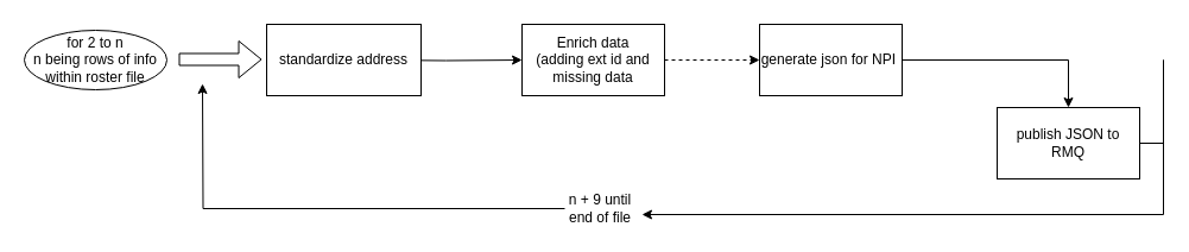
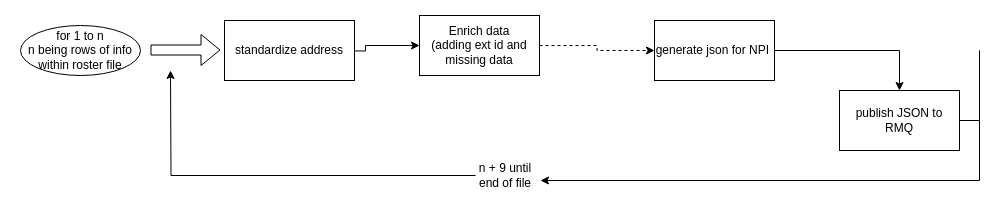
  <mxCell id="0" />
  <mxCell id="1" parent="0" />
  <mxCell id="2" value="" style="edgeStyle=orthogonalEdgeStyle;rounded=0;orthogonalLoop=1;jettySize=auto;html=1;" edge="1" parent="1" target="5"><mxGeometry relative="1" as="geometry"><mxPoint x="310" y="50" as="sourcePoint" /></mxGeometry></mxCell>
  <mxCell id="3" value="standardize address" style="rounded=0;whiteSpace=wrap;html=1;" vertex="1" parent="1"><mxGeometry x="224" y="20" width="130" height="60" as="geometry" /></mxCell>
  <mxCell id="4" value="" style="edgeStyle=orthogonalEdgeStyle;rounded=0;orthogonalLoop=1;jettySize=auto;html=1;dashed=1;" edge="1" parent="1" source="5" target="7"><mxGeometry relative="1" as="geometry" /></mxCell>
- <mxCell id="5" value="Enrich data&lt;div&gt;(adding ext id and missing data&lt;/div&gt;" style="whiteSpace=wrap;html=1;rounded=0;" vertex="1" parent="1"><mxGeometry x="439" y="20" width="120" height="60" as="geometry" /></mxCell>
+ <mxCell id="5" value="Enrich data&lt;div&gt;(adding ext id and missing data&lt;/div&gt;" style="whiteSpace=wrap;html=1;rounded=0;" vertex="1" parent="1"><mxGeometry x="419" y="15" width="120" height="60" as="geometry" /></mxCell>
  <mxCell id="6" value="" style="edgeStyle=orthogonalEdgeStyle;rounded=0;orthogonalLoop=1;jettySize=auto;html=1;" edge="1" parent="1" source="7" target="9"><mxGeometry relative="1" as="geometry" /></mxCell>
- <mxCell id="7" value="generate json for NPI&amp;nbsp;" style="whiteSpace=wrap;html=1;rounded=0;" vertex="1" parent="1"><mxGeometry x="639" y="20" width="120" height="60" as="geometry" /></mxCell>
+ <mxCell id="7" value="generate json for NPI&amp;nbsp;" style="whiteSpace=wrap;html=1;rounded=0;" vertex="1" parent="1"><mxGeometry x="654" y="20" width="120" height="60" as="geometry" /></mxCell>
  <mxCell id="8" style="edgeStyle=orthogonalEdgeStyle;rounded=0;orthogonalLoop=1;jettySize=auto;html=1;" edge="1" parent="1" source="9"><mxGeometry relative="1" as="geometry"><mxPoint x="540" y="180" as="targetPoint" /><Array as="points"><mxPoint x="979" y="50" /><mxPoint x="979" y="180" /><mxPoint x="961" y="180" /></Array></mxGeometry></mxCell>
  <mxCell id="9" value="publish JSON to RMQ" style="whiteSpace=wrap;html=1;rounded=0;" vertex="1" parent="1"><mxGeometry x="839" y="90" width="120" height="60" as="geometry" /></mxCell>
  <mxCell id="10" value="" style="shape=flexArrow;endArrow=classic;html=1;rounded=0;" edge="1" parent="1"><mxGeometry width="50" height="50" relative="1" as="geometry"><mxPoint x="150" y="49.5" as="sourcePoint" /><mxPoint x="220" y="49.5" as="targetPoint" /></mxGeometry></mxCell>
- <mxCell id="11" value="for 2 to n&lt;div&gt;n being rows of info within roster file&lt;/div&gt;" style="ellipse;whiteSpace=wrap;html=1;" vertex="1" parent="1"><mxGeometry x="20" y="25" width="120" height="50" as="geometry" /></mxCell>
+ <mxCell id="11" value="for 1 to n&lt;div&gt;n being rows of info within roster file&lt;/div&gt;" style="ellipse;whiteSpace=wrap;html=1;" vertex="1" parent="1"><mxGeometry x="20" y="25" width="120" height="50" as="geometry" /></mxCell>
  <mxCell id="12" style="edgeStyle=orthogonalEdgeStyle;rounded=0;orthogonalLoop=1;jettySize=auto;html=1;" edge="1" parent="1" source="13"><mxGeometry relative="1" as="geometry"><mxPoint x="170" y="70" as="targetPoint" /></mxGeometry></mxCell>
  <mxCell id="13" value="n + 9 until end of file" style="text;strokeColor=none;align=center;fillColor=none;html=1;verticalAlign=middle;whiteSpace=wrap;rounded=0;" vertex="1" parent="1"><mxGeometry x="475" y="160" width="60" height="30" as="geometry" /></mxCell>
